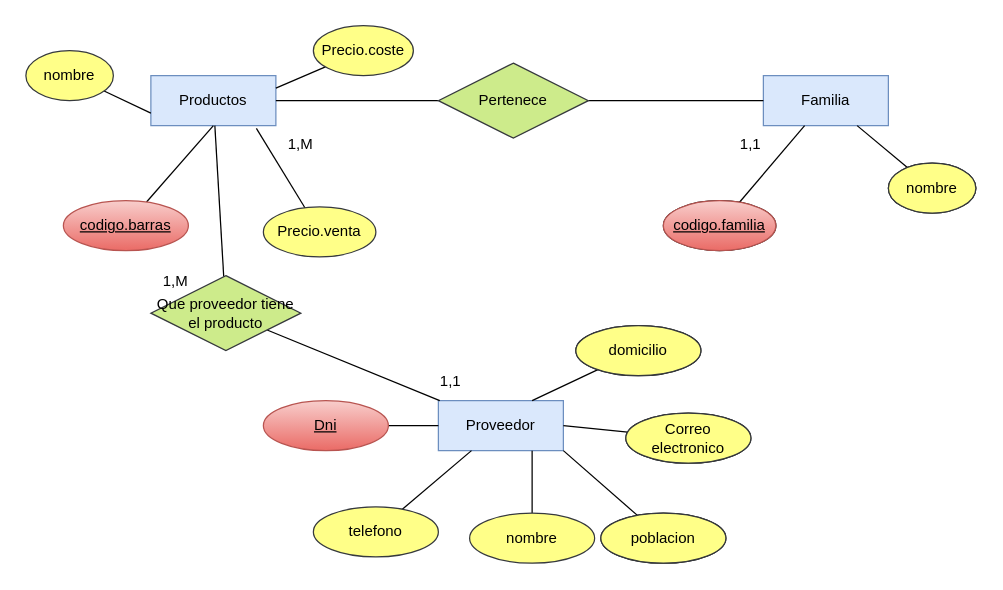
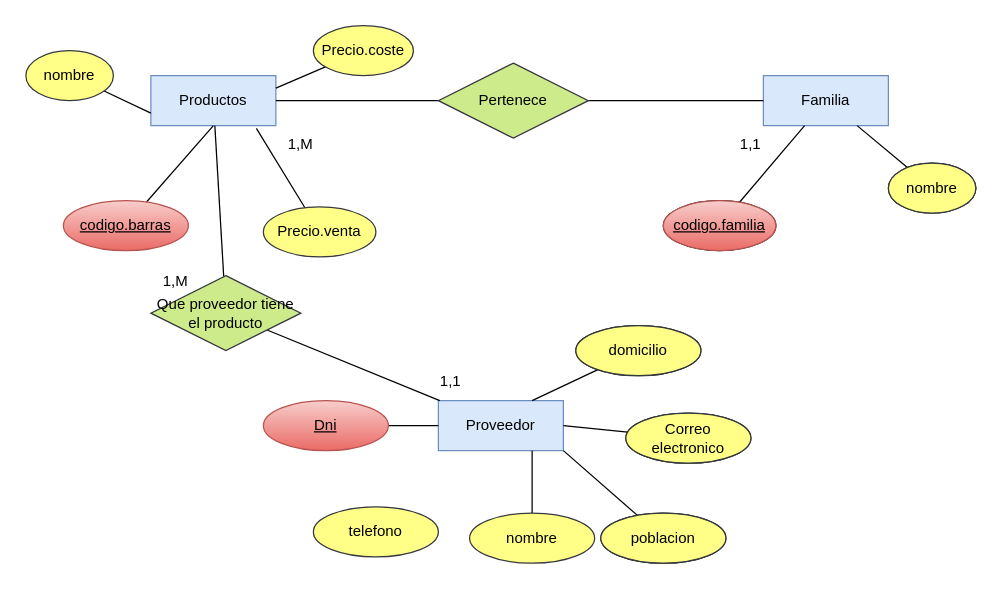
  <mxCell id="0" />
  <mxCell id="1" parent="0" />
  <mxCell id="2" value="Productos" style="whiteSpace=wrap;html=1;align=center;fillColor=#dae8fc;strokeColor=#6c8ebf;" vertex="1" parent="1"><mxGeometry x="120" y="60" width="100" height="40" as="geometry" /></mxCell>
  <mxCell id="3" value="Familia" style="whiteSpace=wrap;html=1;align=center;fillColor=#dae8fc;strokeColor=#6c8ebf;" vertex="1" parent="1"><mxGeometry x="610" y="60" width="100" height="40" as="geometry" /></mxCell>
  <mxCell id="4" value="Proveedor" style="whiteSpace=wrap;html=1;align=center;fillColor=#dae8fc;strokeColor=#6c8ebf;" vertex="1" parent="1"><mxGeometry x="350" y="320" width="100" height="40" as="geometry" /></mxCell>
  <mxCell id="5" style="edgeStyle=none;rounded=0;orthogonalLoop=1;jettySize=auto;html=1;entryX=0;entryY=0.75;entryDx=0;entryDy=0;endArrow=none;endFill=0;" edge="1" parent="1" source="6" target="2"><mxGeometry relative="1" as="geometry" /></mxCell>
  <mxCell id="6" value="nombre" style="ellipse;whiteSpace=wrap;html=1;align=center;fillColor=#ffff88;strokeColor=#36393d;" vertex="1" parent="1"><mxGeometry x="20" y="40" width="70" height="40" as="geometry" /></mxCell>
  <mxCell id="7" style="edgeStyle=none;rounded=0;orthogonalLoop=1;jettySize=auto;html=1;entryX=1;entryY=0.25;entryDx=0;entryDy=0;endArrow=none;endFill=0;" edge="1" parent="1" source="8" target="2"><mxGeometry relative="1" as="geometry" /></mxCell>
  <mxCell id="8" value="Precio.coste" style="ellipse;whiteSpace=wrap;html=1;align=center;fillColor=#ffff88;strokeColor=#36393d;" vertex="1" parent="1"><mxGeometry x="250" y="20" width="80" height="40" as="geometry" /></mxCell>
  <mxCell id="9" style="edgeStyle=none;rounded=0;orthogonalLoop=1;jettySize=auto;html=1;entryX=0.844;entryY=1.055;entryDx=0;entryDy=0;entryPerimeter=0;endArrow=none;endFill=0;" edge="1" parent="1" source="10" target="2"><mxGeometry relative="1" as="geometry" /></mxCell>
  <mxCell id="10" value="Precio.venta" style="ellipse;whiteSpace=wrap;html=1;align=center;fillColor=#ffff88;strokeColor=#36393d;" vertex="1" parent="1"><mxGeometry x="210" y="165" width="90" height="40" as="geometry" /></mxCell>
  <mxCell id="11" style="edgeStyle=none;rounded=0;orthogonalLoop=1;jettySize=auto;html=1;entryX=0.5;entryY=1;entryDx=0;entryDy=0;endArrow=none;endFill=0;" edge="1" parent="1" source="12" target="2"><mxGeometry relative="1" as="geometry" /></mxCell>
  <mxCell id="12" value="codigo.barras" style="ellipse;whiteSpace=wrap;html=1;align=center;fontStyle=4;fillColor=#f8cecc;strokeColor=#b85450;gradientColor=#ea6b66;" vertex="1" parent="1"><mxGeometry x="50" y="160" width="100" height="40" as="geometry" /></mxCell>
  <mxCell id="13" style="edgeStyle=none;rounded=0;orthogonalLoop=1;jettySize=auto;html=1;entryX=0.75;entryY=1;entryDx=0;entryDy=0;endArrow=none;endFill=0;" edge="1" parent="1" source="14" target="3"><mxGeometry relative="1" as="geometry" /></mxCell>
  <mxCell id="14" value="nombre" style="ellipse;whiteSpace=wrap;html=1;align=center;" vertex="1" parent="1"><mxGeometry x="710" y="130" width="70" height="40" as="geometry" /></mxCell>
  <mxCell id="15" style="edgeStyle=none;rounded=0;orthogonalLoop=1;jettySize=auto;html=1;endArrow=none;endFill=0;" edge="1" parent="1" source="16" target="3"><mxGeometry relative="1" as="geometry" /></mxCell>
  <mxCell id="16" value="codigo.familia" style="ellipse;whiteSpace=wrap;html=1;align=center;fontStyle=4;" vertex="1" parent="1"><mxGeometry x="530" y="160" width="90" height="40" as="geometry" /></mxCell>
  <mxCell id="17" style="edgeStyle=none;rounded=0;orthogonalLoop=1;jettySize=auto;html=1;entryX=0;entryY=0.5;entryDx=0;entryDy=0;endArrow=none;endFill=0;" edge="1" parent="1" source="18" target="4"><mxGeometry relative="1" as="geometry" /></mxCell>
  <mxCell id="18" value="Dni" style="ellipse;whiteSpace=wrap;html=1;align=center;fontStyle=4;fillColor=#f8cecc;strokeColor=#b85450;gradientColor=#ea6b66;" vertex="1" parent="1"><mxGeometry x="210" y="320" width="100" height="40" as="geometry" /></mxCell>
  <mxCell id="19" style="edgeStyle=none;rounded=0;orthogonalLoop=1;jettySize=auto;html=1;exitX=0.5;exitY=0;exitDx=0;exitDy=0;entryX=0.75;entryY=1;entryDx=0;entryDy=0;endArrow=none;endFill=0;" edge="1" parent="1" source="20" target="4"><mxGeometry relative="1" as="geometry" /></mxCell>
  <mxCell id="20" value="nombre" style="ellipse;whiteSpace=wrap;html=1;align=center;fillColor=#ffff88;strokeColor=#36393d;" vertex="1" parent="1"><mxGeometry x="375" y="410" width="100" height="40" as="geometry" /></mxCell>
  <mxCell id="21" style="edgeStyle=none;rounded=0;orthogonalLoop=1;jettySize=auto;html=1;entryX=1;entryY=0.5;entryDx=0;entryDy=0;endArrow=none;endFill=0;" edge="1" parent="1" source="22" target="4"><mxGeometry relative="1" as="geometry" /></mxCell>
  <mxCell id="22" value="Correo electronico" style="ellipse;whiteSpace=wrap;html=1;align=center;" vertex="1" parent="1"><mxGeometry x="500" y="330" width="100" height="40" as="geometry" /></mxCell>
- <mxCell id="23" style="edgeStyle=none;rounded=0;orthogonalLoop=1;jettySize=auto;html=1;endArrow=none;endFill=0;" edge="1" parent="1" source="24" target="4"><mxGeometry relative="1" as="geometry" /></mxCell>
  <mxCell id="24" value="telefono" style="ellipse;whiteSpace=wrap;html=1;align=center;fillColor=#ffff88;strokeColor=#36393d;" vertex="1" parent="1"><mxGeometry x="250" y="405" width="100" height="40" as="geometry" /></mxCell>
  <mxCell id="25" style="edgeStyle=none;rounded=0;orthogonalLoop=1;jettySize=auto;html=1;entryX=0.75;entryY=0;entryDx=0;entryDy=0;endArrow=none;endFill=0;" edge="1" parent="1" source="26" target="4"><mxGeometry relative="1" as="geometry" /></mxCell>
  <mxCell id="26" value="domicilio" style="ellipse;whiteSpace=wrap;html=1;align=center;" vertex="1" parent="1"><mxGeometry x="460" y="260" width="100" height="40" as="geometry" /></mxCell>
  <mxCell id="27" style="edgeStyle=none;rounded=0;orthogonalLoop=1;jettySize=auto;html=1;entryX=1;entryY=1;entryDx=0;entryDy=0;endArrow=none;endFill=0;" edge="1" parent="1" source="28" target="4"><mxGeometry relative="1" as="geometry" /></mxCell>
  <mxCell id="28" value="poblacion" style="ellipse;whiteSpace=wrap;html=1;align=center;" vertex="1" parent="1"><mxGeometry x="480" y="410" width="100" height="40" as="geometry" /></mxCell>
  <mxCell id="29" style="edgeStyle=none;rounded=0;orthogonalLoop=1;jettySize=auto;html=1;endArrow=none;endFill=0;" edge="1" parent="1" source="31" target="2"><mxGeometry relative="1" as="geometry" /></mxCell>
  <mxCell id="30" style="edgeStyle=none;rounded=0;orthogonalLoop=1;jettySize=auto;html=1;endArrow=none;endFill=0;" edge="1" parent="1" source="31" target="4"><mxGeometry relative="1" as="geometry" /></mxCell>
  <mxCell id="31" value="Que proveedor tiene el producto" style="shape=rhombus;perimeter=rhombusPerimeter;whiteSpace=wrap;html=1;align=center;fillColor=#cdeb8b;strokeColor=#36393d;" vertex="1" parent="1"><mxGeometry x="120" y="220" width="120" height="60" as="geometry" /></mxCell>
  <mxCell id="32" style="edgeStyle=none;rounded=0;orthogonalLoop=1;jettySize=auto;html=1;entryX=1;entryY=0.5;entryDx=0;entryDy=0;endArrow=none;endFill=0;" edge="1" parent="1" source="34" target="2"><mxGeometry relative="1" as="geometry" /></mxCell>
  <mxCell id="33" style="edgeStyle=none;rounded=0;orthogonalLoop=1;jettySize=auto;html=1;endArrow=none;endFill=0;entryX=0;entryY=0.5;entryDx=0;entryDy=0;" edge="1" parent="1" source="34" target="3"><mxGeometry relative="1" as="geometry"><mxPoint x="500" y="80" as="targetPoint" /></mxGeometry></mxCell>
  <mxCell id="34" value="Pertenece" style="shape=rhombus;perimeter=rhombusPerimeter;whiteSpace=wrap;html=1;align=center;fillColor=#cdeb8b;strokeColor=#36393d;" vertex="1" parent="1"><mxGeometry x="350" y="50" width="120" height="60" as="geometry" /></mxCell>
  <mxCell id="35" value="codigo.familia" style="ellipse;whiteSpace=wrap;html=1;align=center;fontStyle=4;fillColor=#f8cecc;strokeColor=#b85450;gradientColor=#ea6b66;" vertex="1" parent="1"><mxGeometry x="530" y="160" width="90" height="40" as="geometry" /></mxCell>
  <mxCell id="36" value="domicilio" style="ellipse;whiteSpace=wrap;html=1;align=center;fillColor=#ffff88;strokeColor=#36393d;" vertex="1" parent="1"><mxGeometry x="460" y="260" width="100" height="40" as="geometry" /></mxCell>
  <mxCell id="37" value="nombre" style="ellipse;whiteSpace=wrap;html=1;align=center;fillColor=#ffff88;strokeColor=#36393d;" vertex="1" parent="1"><mxGeometry x="710" y="130" width="70" height="40" as="geometry" /></mxCell>
  <mxCell id="38" value="Correo electronico" style="ellipse;whiteSpace=wrap;html=1;align=center;fillColor=#ffff88;strokeColor=#36393d;" vertex="1" parent="1"><mxGeometry x="500" y="330" width="100" height="40" as="geometry" /></mxCell>
  <mxCell id="39" value="poblacion" style="ellipse;whiteSpace=wrap;html=1;align=center;fillColor=#ffff88;strokeColor=#36393d;" vertex="1" parent="1"><mxGeometry x="480" y="410" width="100" height="40" as="geometry" /></mxCell>
  <mxCell id="40" value="1,M" style="text;html=1;strokeColor=none;fillColor=none;align=center;verticalAlign=middle;whiteSpace=wrap;rounded=0;" vertex="1" parent="1"><mxGeometry x="210" y="100" width="60" height="30" as="geometry" /></mxCell>
  <mxCell id="41" value="1,1" style="text;html=1;strokeColor=none;fillColor=none;align=center;verticalAlign=middle;whiteSpace=wrap;rounded=0;" vertex="1" parent="1"><mxGeometry x="570" y="100" width="60" height="30" as="geometry" /></mxCell>
  <mxCell id="42" value="1,1" style="text;html=1;strokeColor=none;fillColor=none;align=center;verticalAlign=middle;whiteSpace=wrap;rounded=0;" vertex="1" parent="1"><mxGeometry x="330" y="290" width="60" height="30" as="geometry" /></mxCell>
  <mxCell id="43" value="1,M" style="text;html=1;strokeColor=none;fillColor=none;align=center;verticalAlign=middle;whiteSpace=wrap;rounded=0;" vertex="1" parent="1"><mxGeometry x="110" y="210" width="60" height="30" as="geometry" /></mxCell>
